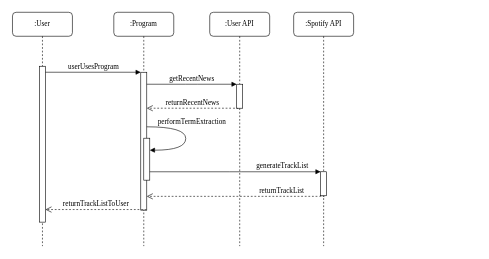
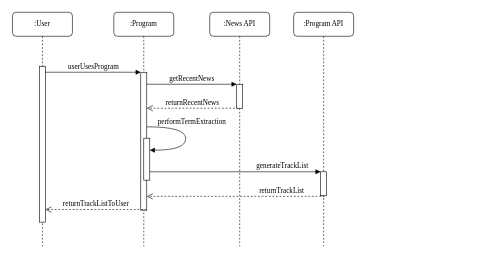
  <mxCell id="0" />
  <mxCell id="1" parent="0" />
  <mxCell id="2" value=":Program" style="shape=umlLifeline;perimeter=lifelinePerimeter;whiteSpace=wrap;html=1;container=1;collapsible=0;recursiveResize=0;outlineConnect=0;rounded=1;shadow=0;comic=0;labelBackgroundColor=none;strokeColor=#000000;strokeWidth=1;fillColor=#FFFFFF;fontFamily=Verdana;fontSize=12;fontColor=#000000;align=center;" parent="1" vertex="1"><mxGeometry x="189" y="20" width="100" height="390" as="geometry" /></mxCell>
  <mxCell id="3" value="" style="html=1;points=[];perimeter=orthogonalPerimeter;rounded=0;shadow=0;comic=0;labelBackgroundColor=none;strokeColor=#000000;strokeWidth=1;fillColor=#FFFFFF;fontFamily=Verdana;fontSize=12;fontColor=#000000;align=center;" parent="2" vertex="1"><mxGeometry x="45" y="100" width="10" height="230" as="geometry" /></mxCell>
  <mxCell id="4" value="" style="html=1;points=[];perimeter=orthogonalPerimeter;rounded=0;shadow=0;comic=0;labelBackgroundColor=none;strokeColor=#000000;strokeWidth=1;fillColor=#FFFFFF;fontFamily=Verdana;fontSize=12;fontColor=#000000;align=center;" vertex="1" parent="2"><mxGeometry x="50" y="210" width="10" height="70" as="geometry" /></mxCell>
  <mxCell id="5" value="performTermExtraction" style="html=1;verticalAlign=bottom;endArrow=block;labelBackgroundColor=none;fontFamily=Verdana;fontSize=12;elbow=vertical;edgeStyle=orthogonalEdgeStyle;curved=1;entryX=1;entryY=0.286;entryPerimeter=0;" edge="1" parent="2" target="4"><mxGeometry x="-0.207" y="10" relative="1" as="geometry"><mxPoint x="55" y="191" as="sourcePoint" /><mxPoint x="355" y="150" as="targetPoint" /><Array as="points"><mxPoint x="120" y="191" /><mxPoint x="120" y="230" /></Array><mxPoint as="offset" /></mxGeometry></mxCell>
- <mxCell id="6" value=":User API" style="shape=umlLifeline;perimeter=lifelinePerimeter;whiteSpace=wrap;html=1;container=1;collapsible=0;recursiveResize=0;outlineConnect=0;rounded=1;shadow=0;comic=0;labelBackgroundColor=none;strokeColor=#000000;strokeWidth=1;fillColor=#FFFFFF;fontFamily=Verdana;fontSize=12;fontColor=#000000;align=center;" parent="1" vertex="1"><mxGeometry x="349" y="20" width="100" height="390" as="geometry" /></mxCell>
+ <mxCell id="6" value=":News API" style="shape=umlLifeline;perimeter=lifelinePerimeter;whiteSpace=wrap;html=1;container=1;collapsible=0;recursiveResize=0;outlineConnect=0;rounded=1;shadow=0;comic=0;labelBackgroundColor=none;strokeColor=#000000;strokeWidth=1;fillColor=#FFFFFF;fontFamily=Verdana;fontSize=12;fontColor=#000000;align=center;" parent="1" vertex="1"><mxGeometry x="349" y="20" width="100" height="390" as="geometry" /></mxCell>
  <mxCell id="7" value="" style="html=1;points=[];perimeter=orthogonalPerimeter;rounded=0;shadow=0;comic=0;labelBackgroundColor=none;strokeColor=#000000;strokeWidth=1;fillColor=#FFFFFF;fontFamily=Verdana;fontSize=12;fontColor=#000000;align=center;" parent="6" vertex="1"><mxGeometry x="45" y="120" width="10" height="40" as="geometry" /></mxCell>
- <mxCell id="8" value=":Spotify API" style="shape=umlLifeline;perimeter=lifelinePerimeter;whiteSpace=wrap;html=1;container=1;collapsible=0;recursiveResize=0;outlineConnect=0;rounded=1;shadow=0;comic=0;labelBackgroundColor=none;strokeColor=#000000;strokeWidth=1;fillColor=#FFFFFF;fontFamily=Verdana;fontSize=12;fontColor=#000000;align=center;" parent="1" vertex="1"><mxGeometry x="489" y="20" width="100" height="390" as="geometry" /></mxCell>
+ <mxCell id="8" value=":Program API" style="shape=umlLifeline;perimeter=lifelinePerimeter;whiteSpace=wrap;html=1;container=1;collapsible=0;recursiveResize=0;outlineConnect=0;rounded=1;shadow=0;comic=0;labelBackgroundColor=none;strokeColor=#000000;strokeWidth=1;fillColor=#FFFFFF;fontFamily=Verdana;fontSize=12;fontColor=#000000;align=center;" parent="1" vertex="1"><mxGeometry x="489" y="20" width="100" height="390" as="geometry" /></mxCell>
  <mxCell id="9" value="" style="html=1;points=[];perimeter=orthogonalPerimeter;rounded=0;shadow=0;comic=0;labelBackgroundColor=none;strokeColor=#000000;strokeWidth=1;fillColor=#FFFFFF;fontFamily=Verdana;fontSize=12;fontColor=#000000;align=center;" parent="8" vertex="1"><mxGeometry x="45" y="266" width="10" height="40" as="geometry" /></mxCell>
  <mxCell id="10" value=":User" style="shape=umlLifeline;perimeter=lifelinePerimeter;whiteSpace=wrap;html=1;container=1;collapsible=0;recursiveResize=0;outlineConnect=0;rounded=1;shadow=0;comic=0;labelBackgroundColor=none;strokeColor=#000000;strokeWidth=1;fillColor=#FFFFFF;fontFamily=Verdana;fontSize=12;fontColor=#000000;align=center;" parent="1" vertex="1"><mxGeometry x="20" y="20" width="100" height="390" as="geometry" /></mxCell>
  <mxCell id="11" value="" style="html=1;points=[];perimeter=orthogonalPerimeter;rounded=0;shadow=0;comic=0;labelBackgroundColor=none;strokeColor=#000000;strokeWidth=1;fillColor=#FFFFFF;fontFamily=Verdana;fontSize=12;fontColor=#000000;align=center;" parent="10" vertex="1"><mxGeometry x="45" y="90" width="10" height="260" as="geometry" /></mxCell>
  <mxCell id="12" value="returnRecentNews" style="html=1;verticalAlign=bottom;endArrow=open;dashed=1;endSize=8;labelBackgroundColor=none;fontFamily=Verdana;fontSize=12;edgeStyle=elbowEdgeStyle;elbow=vertical;exitX=0.2;exitY=1.025;exitDx=0;exitDy=0;exitPerimeter=0;" parent="1" source="7" target="3" edge="1"><mxGeometry relative="1" as="geometry"><mxPoint x="599" y="246" as="targetPoint" /><Array as="points"><mxPoint x="329" y="180" /><mxPoint x="329" y="180" /><mxPoint x="649" y="200" /></Array></mxGeometry></mxCell>
  <mxCell id="13" value="userUsesProgram" style="html=1;verticalAlign=bottom;endArrow=block;entryX=0;entryY=0;labelBackgroundColor=none;fontFamily=Verdana;fontSize=12;edgeStyle=elbowEdgeStyle;elbow=vertical;" parent="1" source="11" target="3" edge="1"><mxGeometry relative="1" as="geometry"><mxPoint x="169" y="130" as="sourcePoint" /></mxGeometry></mxCell>
  <mxCell id="14" value="getRecentNews" style="html=1;verticalAlign=bottom;endArrow=block;entryX=0;entryY=0;labelBackgroundColor=none;fontFamily=Verdana;fontSize=12;edgeStyle=elbowEdgeStyle;elbow=vertical;" parent="1" source="3" edge="1"><mxGeometry relative="1" as="geometry"><mxPoint x="319" y="140" as="sourcePoint" /><mxPoint x="394" y="140" as="targetPoint" /></mxGeometry></mxCell>
  <mxCell id="15" value="generateTrackList" style="html=1;verticalAlign=bottom;endArrow=block;labelBackgroundColor=none;fontFamily=Verdana;fontSize=12;edgeStyle=elbowEdgeStyle;elbow=vertical;entryX=0.3;entryY=0;entryDx=0;entryDy=0;entryPerimeter=0;" parent="1" edge="1"><mxGeometry x="0.552" relative="1" as="geometry"><mxPoint x="249" y="286" as="sourcePoint" /><mxPoint x="534" y="286" as="targetPoint" /><mxPoint as="offset" /></mxGeometry></mxCell>
  <mxCell id="16" value="returnTrackListToUser" style="html=1;verticalAlign=bottom;endArrow=open;dashed=1;endSize=8;labelBackgroundColor=none;fontFamily=Verdana;fontSize=12;edgeStyle=elbowEdgeStyle;elbow=vertical;exitX=0.2;exitY=1.025;exitDx=0;exitDy=0;exitPerimeter=0;" parent="1" edge="1"><mxGeometry relative="1" as="geometry"><mxPoint x="75" y="349" as="targetPoint" /><Array as="points"><mxPoint x="176" y="349" /><mxPoint x="176" y="349" /><mxPoint x="496" y="369" /></Array><mxPoint x="243" y="350" as="sourcePoint" /></mxGeometry></mxCell>
  <mxCell id="17" value="returnTrackList" style="html=1;verticalAlign=bottom;endArrow=open;dashed=1;endSize=8;labelBackgroundColor=none;fontFamily=Verdana;fontSize=12;edgeStyle=elbowEdgeStyle;elbow=vertical;exitX=0.2;exitY=1.025;exitDx=0;exitDy=0;exitPerimeter=0;" parent="1" edge="1"><mxGeometry x="-0.515" relative="1" as="geometry"><mxPoint x="244" y="327" as="targetPoint" /><Array as="points"><mxPoint x="473" y="327" /><mxPoint x="473" y="327" /><mxPoint x="793" y="347" /></Array><mxPoint x="540" y="328" as="sourcePoint" /><mxPoint as="offset" /></mxGeometry></mxCell>
